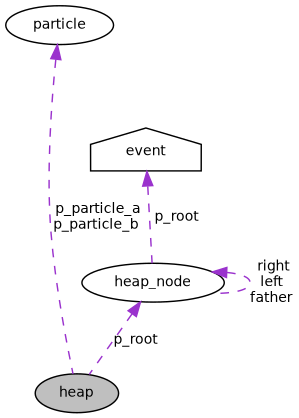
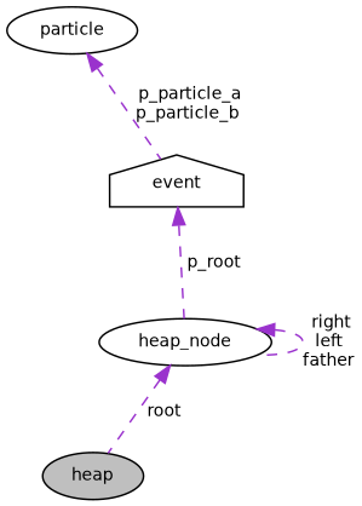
  digraph {
    node [color=black fillcolor=white fontname=Helvetica fontsize=10 shape=ellipse style=filled]
    edge [color=darkorchid3 dir=back fontname=Helvetica fontsize=10 labelfontname=Helvetica labelfontsize=10 style=dashed]
    n1 [fillcolor=grey75 fontcolor=black height=0.2 label=heap width=0.4]
    n2 [height=0.2 label=heap_node width=0.4]
    n3 [height=0.2 label=event shape=house width=0.4]
    n4 [height=0.2 label=particle width=0.4]
-   n2 -> n1 [label=" p_root"]
+   n2 -> n1 [label=" root"]
    n2 -> n2 [label=" right\nleft\nfather"]
    n3 -> n2 [label=" p_root"]
-   n4 -> n1 [label=" p_particle_a\np_particle_b"]
+   n4 -> n3 [label=" p_particle_a\np_particle_b"]
  }
